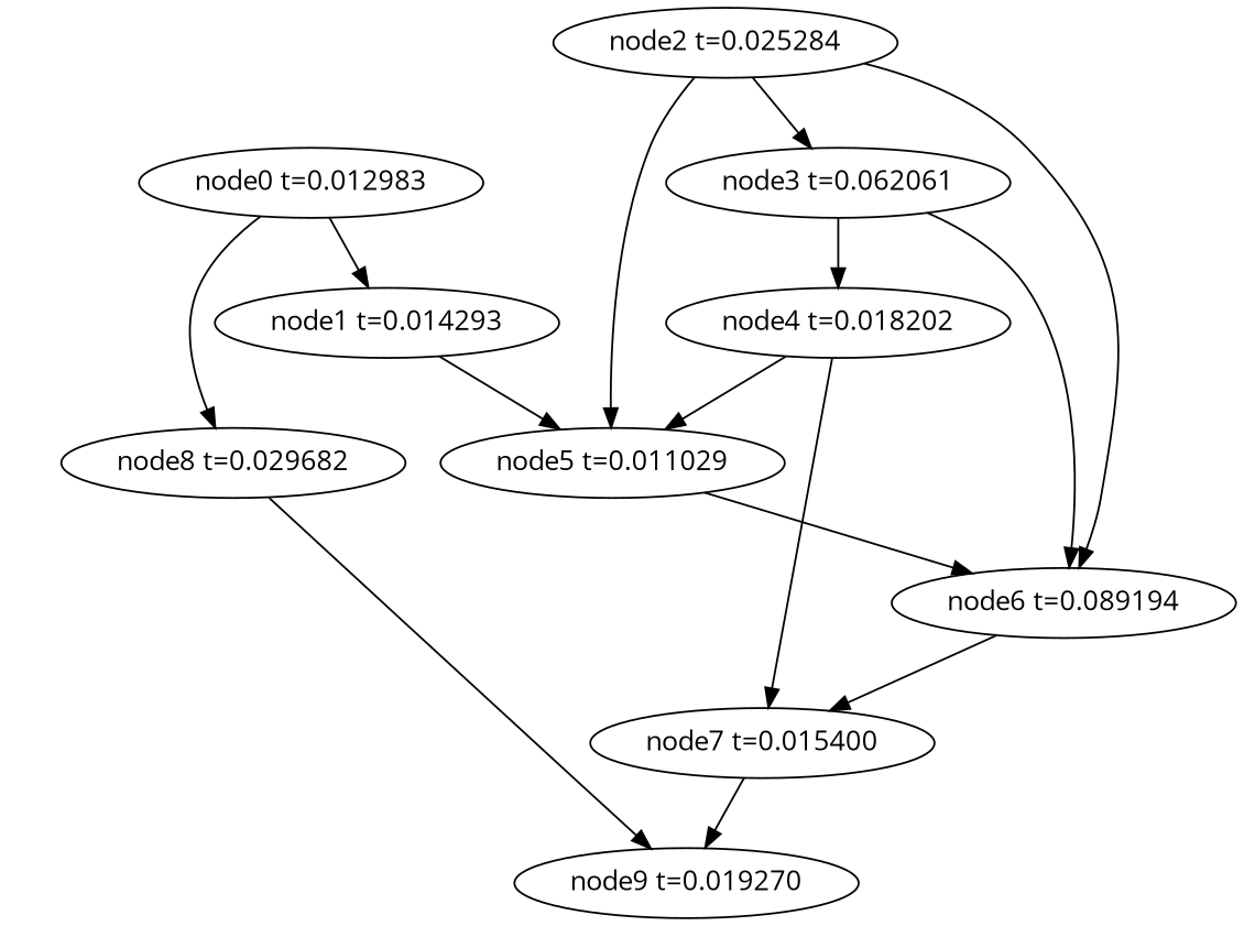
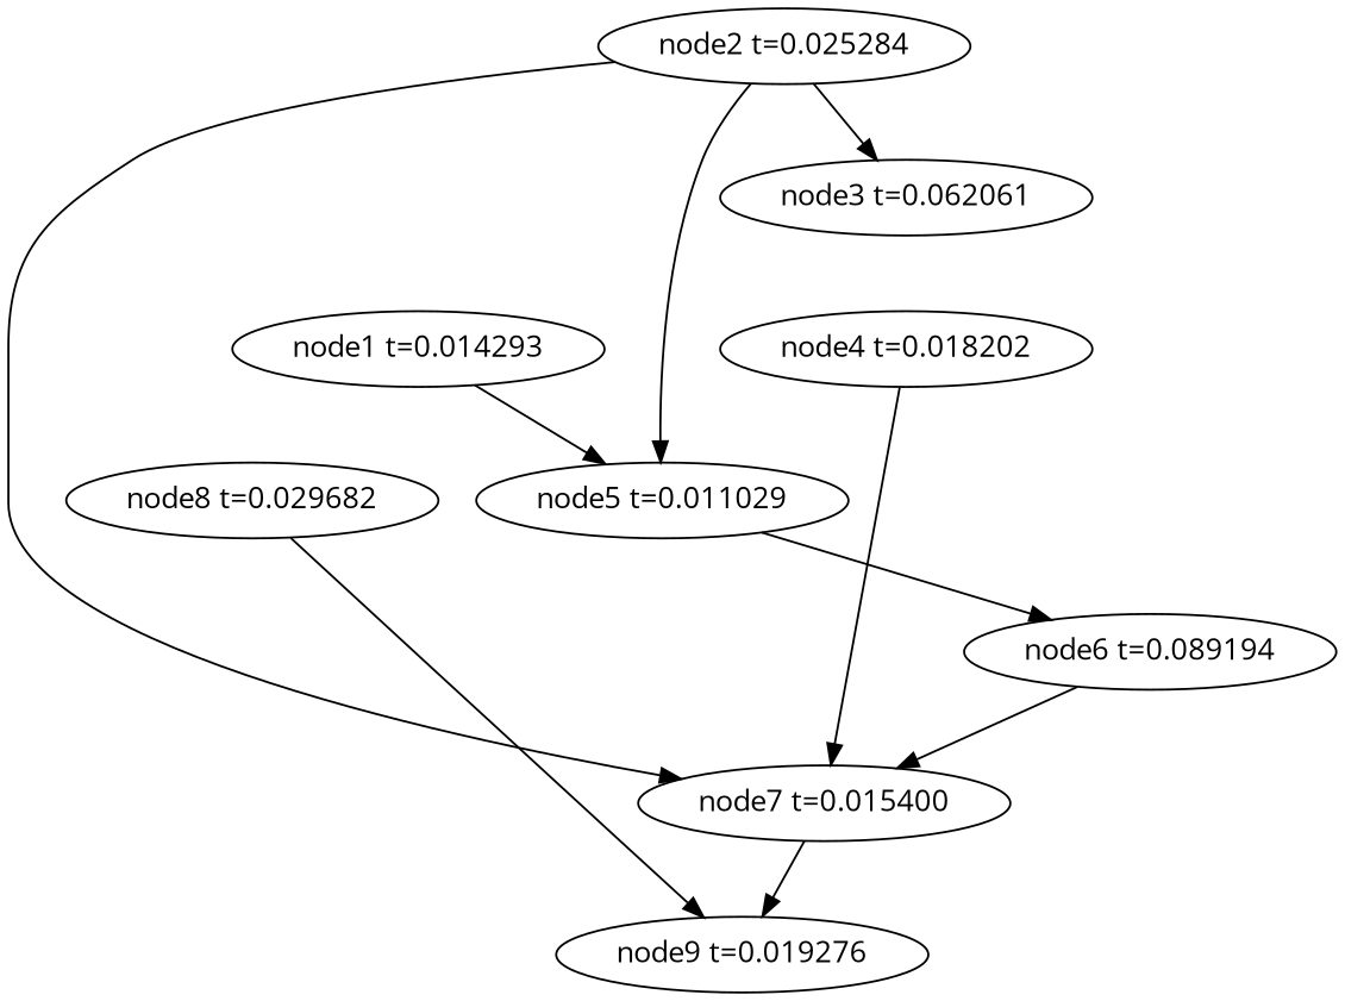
  digraph {
    fontname="Open Sans"
    node [fontname="Open Sans"]
    edge [fontname="Open Sans"]
-   n1 [label="node9 t=0.019270"]
+   n1 [label="node9 t=0.019276"]
    n2 [label="node8 t=0.029682"]
    n3 [label="node7 t=0.015400"]
    n4 [label="node6 t=0.089194"]
    n5 [label="node5 t=0.011029"]
    n6 [label="node4 t=0.018202"]
    n7 [label="node3 t=0.062061"]
    n8 [label="node2 t=0.025284"]
    n9 [label="node1 t=0.014293"]
-   n10 [label="node0 t=0.012983"]
    n2 -> n1
    n3 -> n1
    n4 -> n3
    n5 -> n4
    n6 -> n3
-   n6 -> n5
-   n7 -> n4
-   n7 -> n6
-   n8 -> n4
+   n8 -> n3
    n8 -> n5
    n8 -> n7
    n9 -> n5
-   n10 -> n2
-   n10 -> n9
  }
